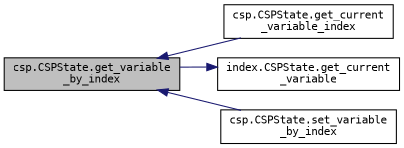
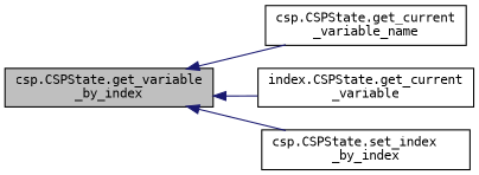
  digraph {
    fontname="DejaVu Sans Mono"
    rankdir=LR
    node [color=black fillcolor=white fontname="DejaVu Sans Mono" fontsize=10 shape=record style=filled]
    edge [color=midnightblue dir=back fontname="DejaVu Sans Mono" fontsize=10 labelfontname=Helvetica labelfontsize=10 style=solid]
    n1 [fillcolor=grey75 fontcolor=black height=0.2 label="csp.CSPState.get_variable\l_by_index" width=0.4]
-   n2 [height=0.2 label="csp.CSPState.get_current\l_variable_index" width=0.4]
+   n2 [height=0.2 label="csp.CSPState.get_current\l_variable_name" width=0.4]
    n3 [height=0.2 label="index.CSPState.get_current\l_variable" width=0.4]
-   n4 [height=0.2 label="csp.CSPState.set_variable\l_by_index" width=0.4]
+   n4 [height=0.2 label="csp.CSPState.set_index\l_by_index" width=0.4]
    n1 -> n2
-   n3 -> n1
+   n1 -> n3
    n1 -> n4
  }
